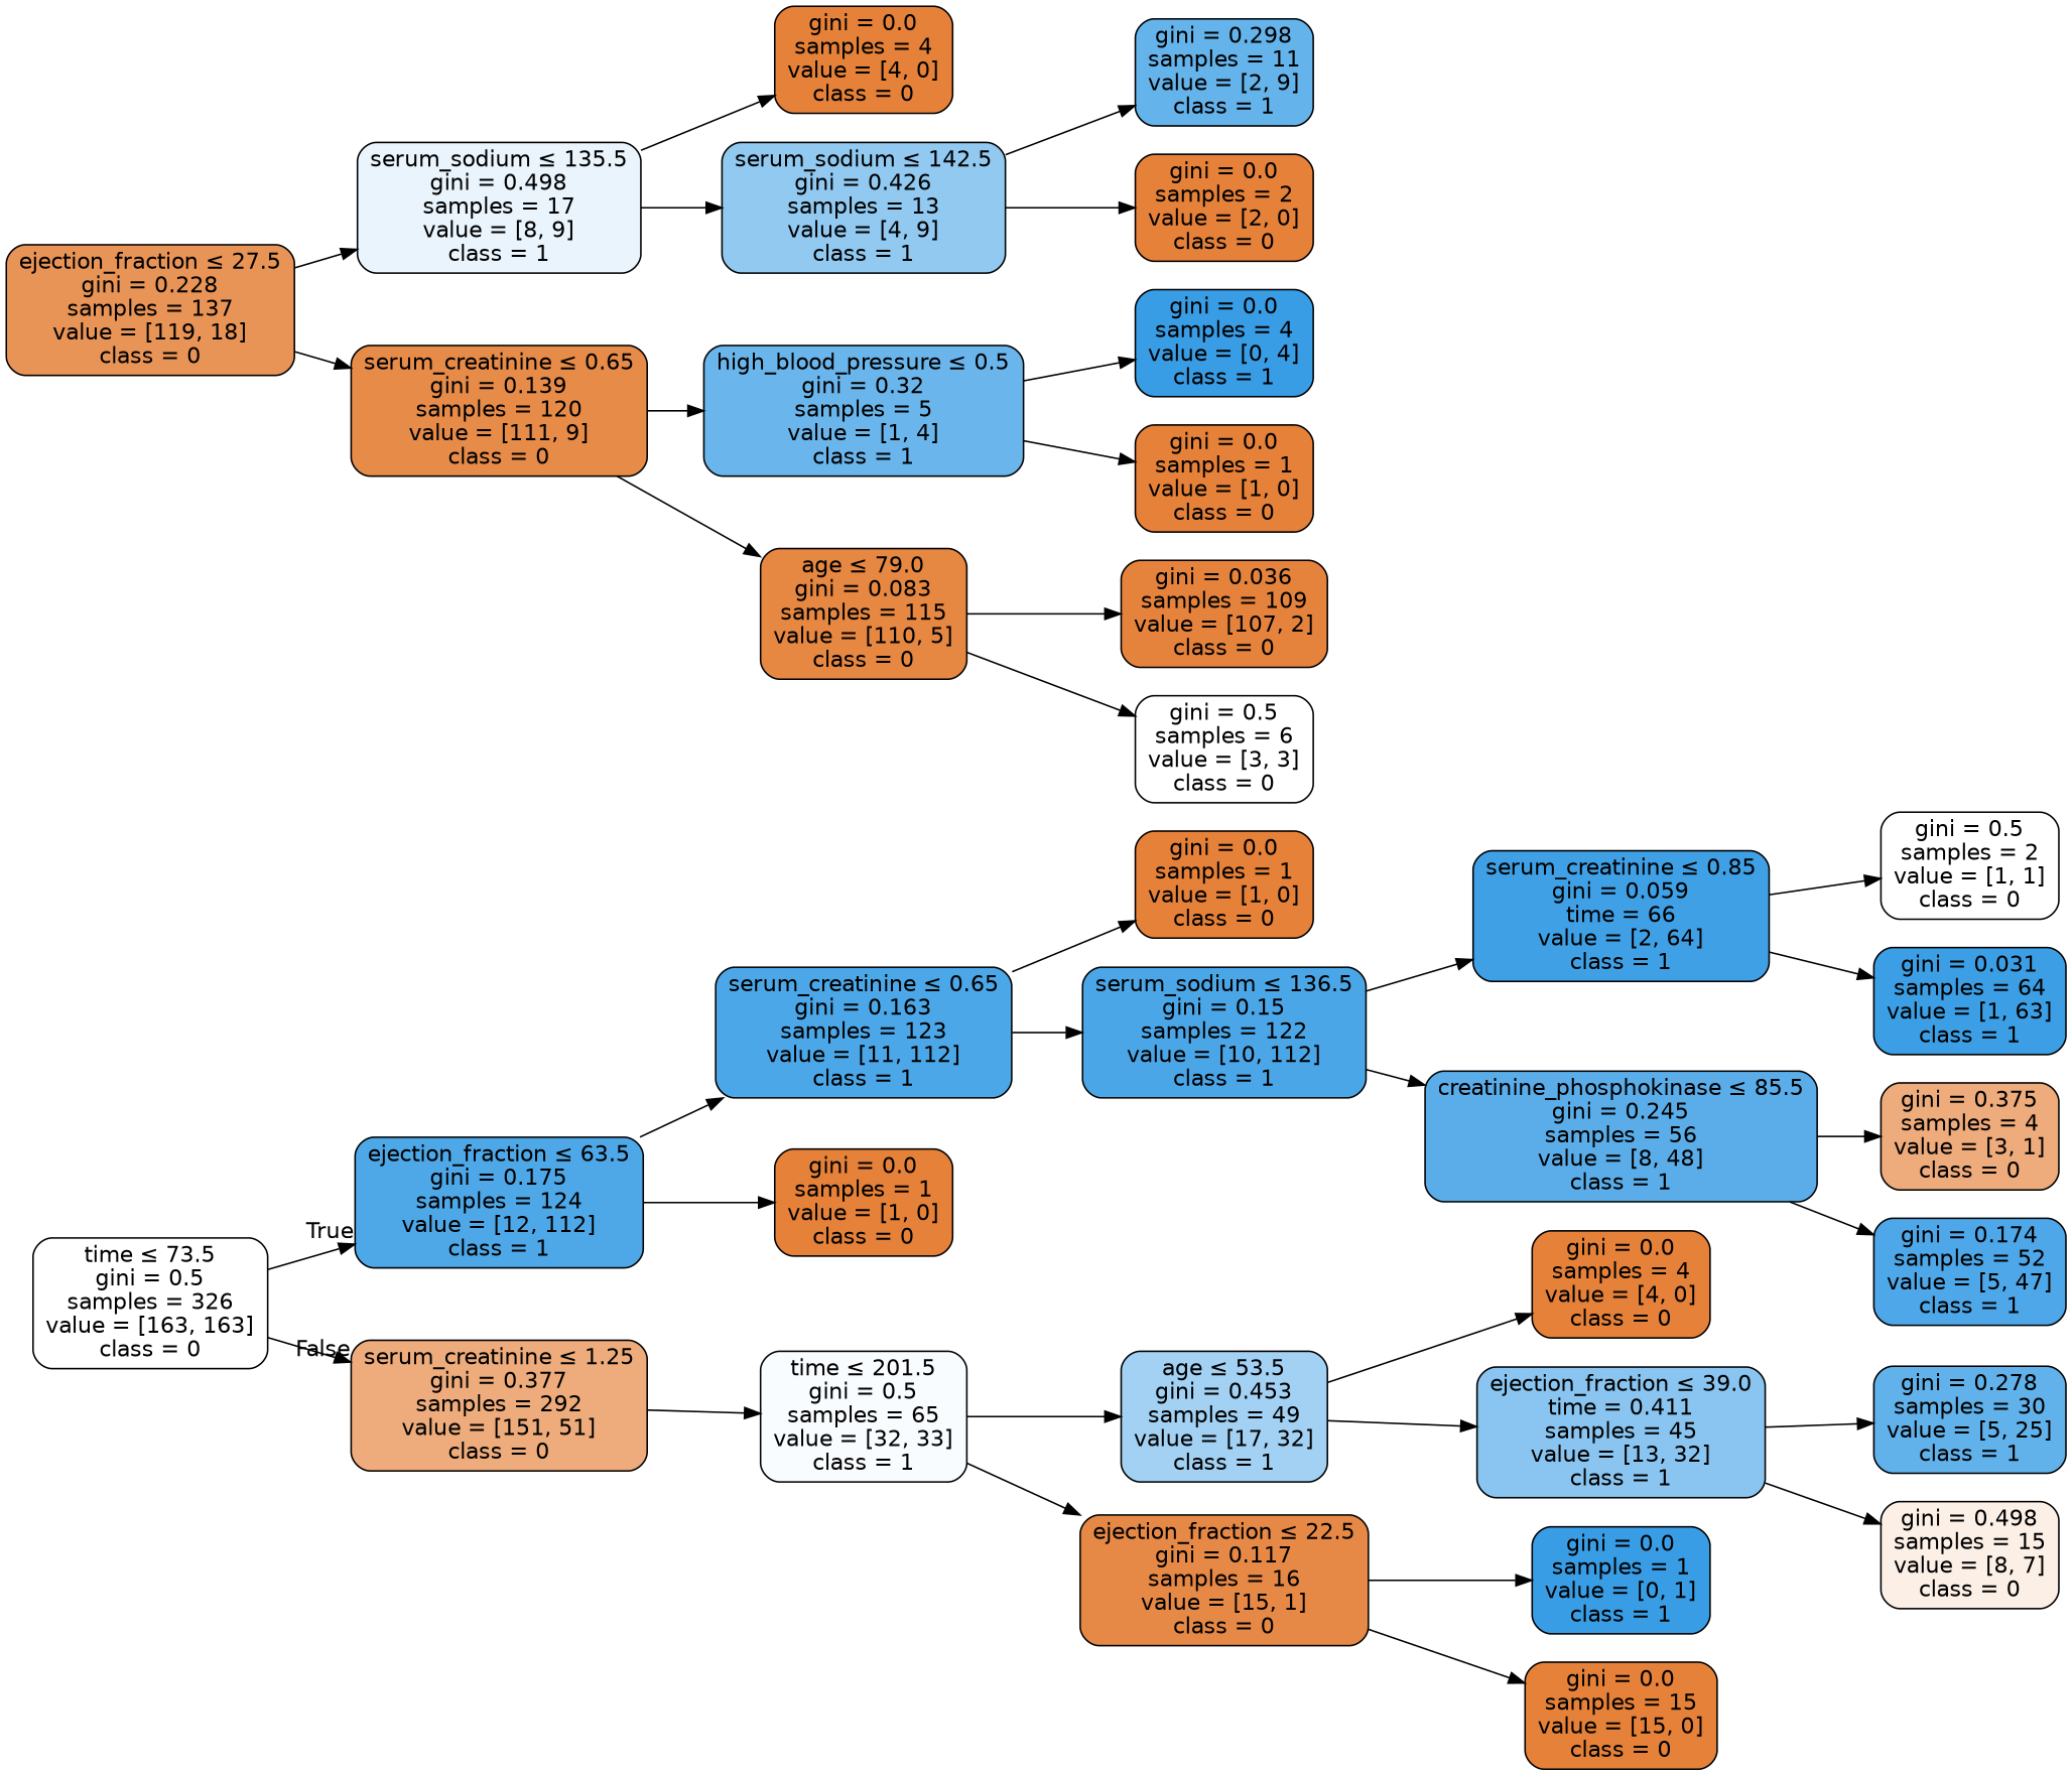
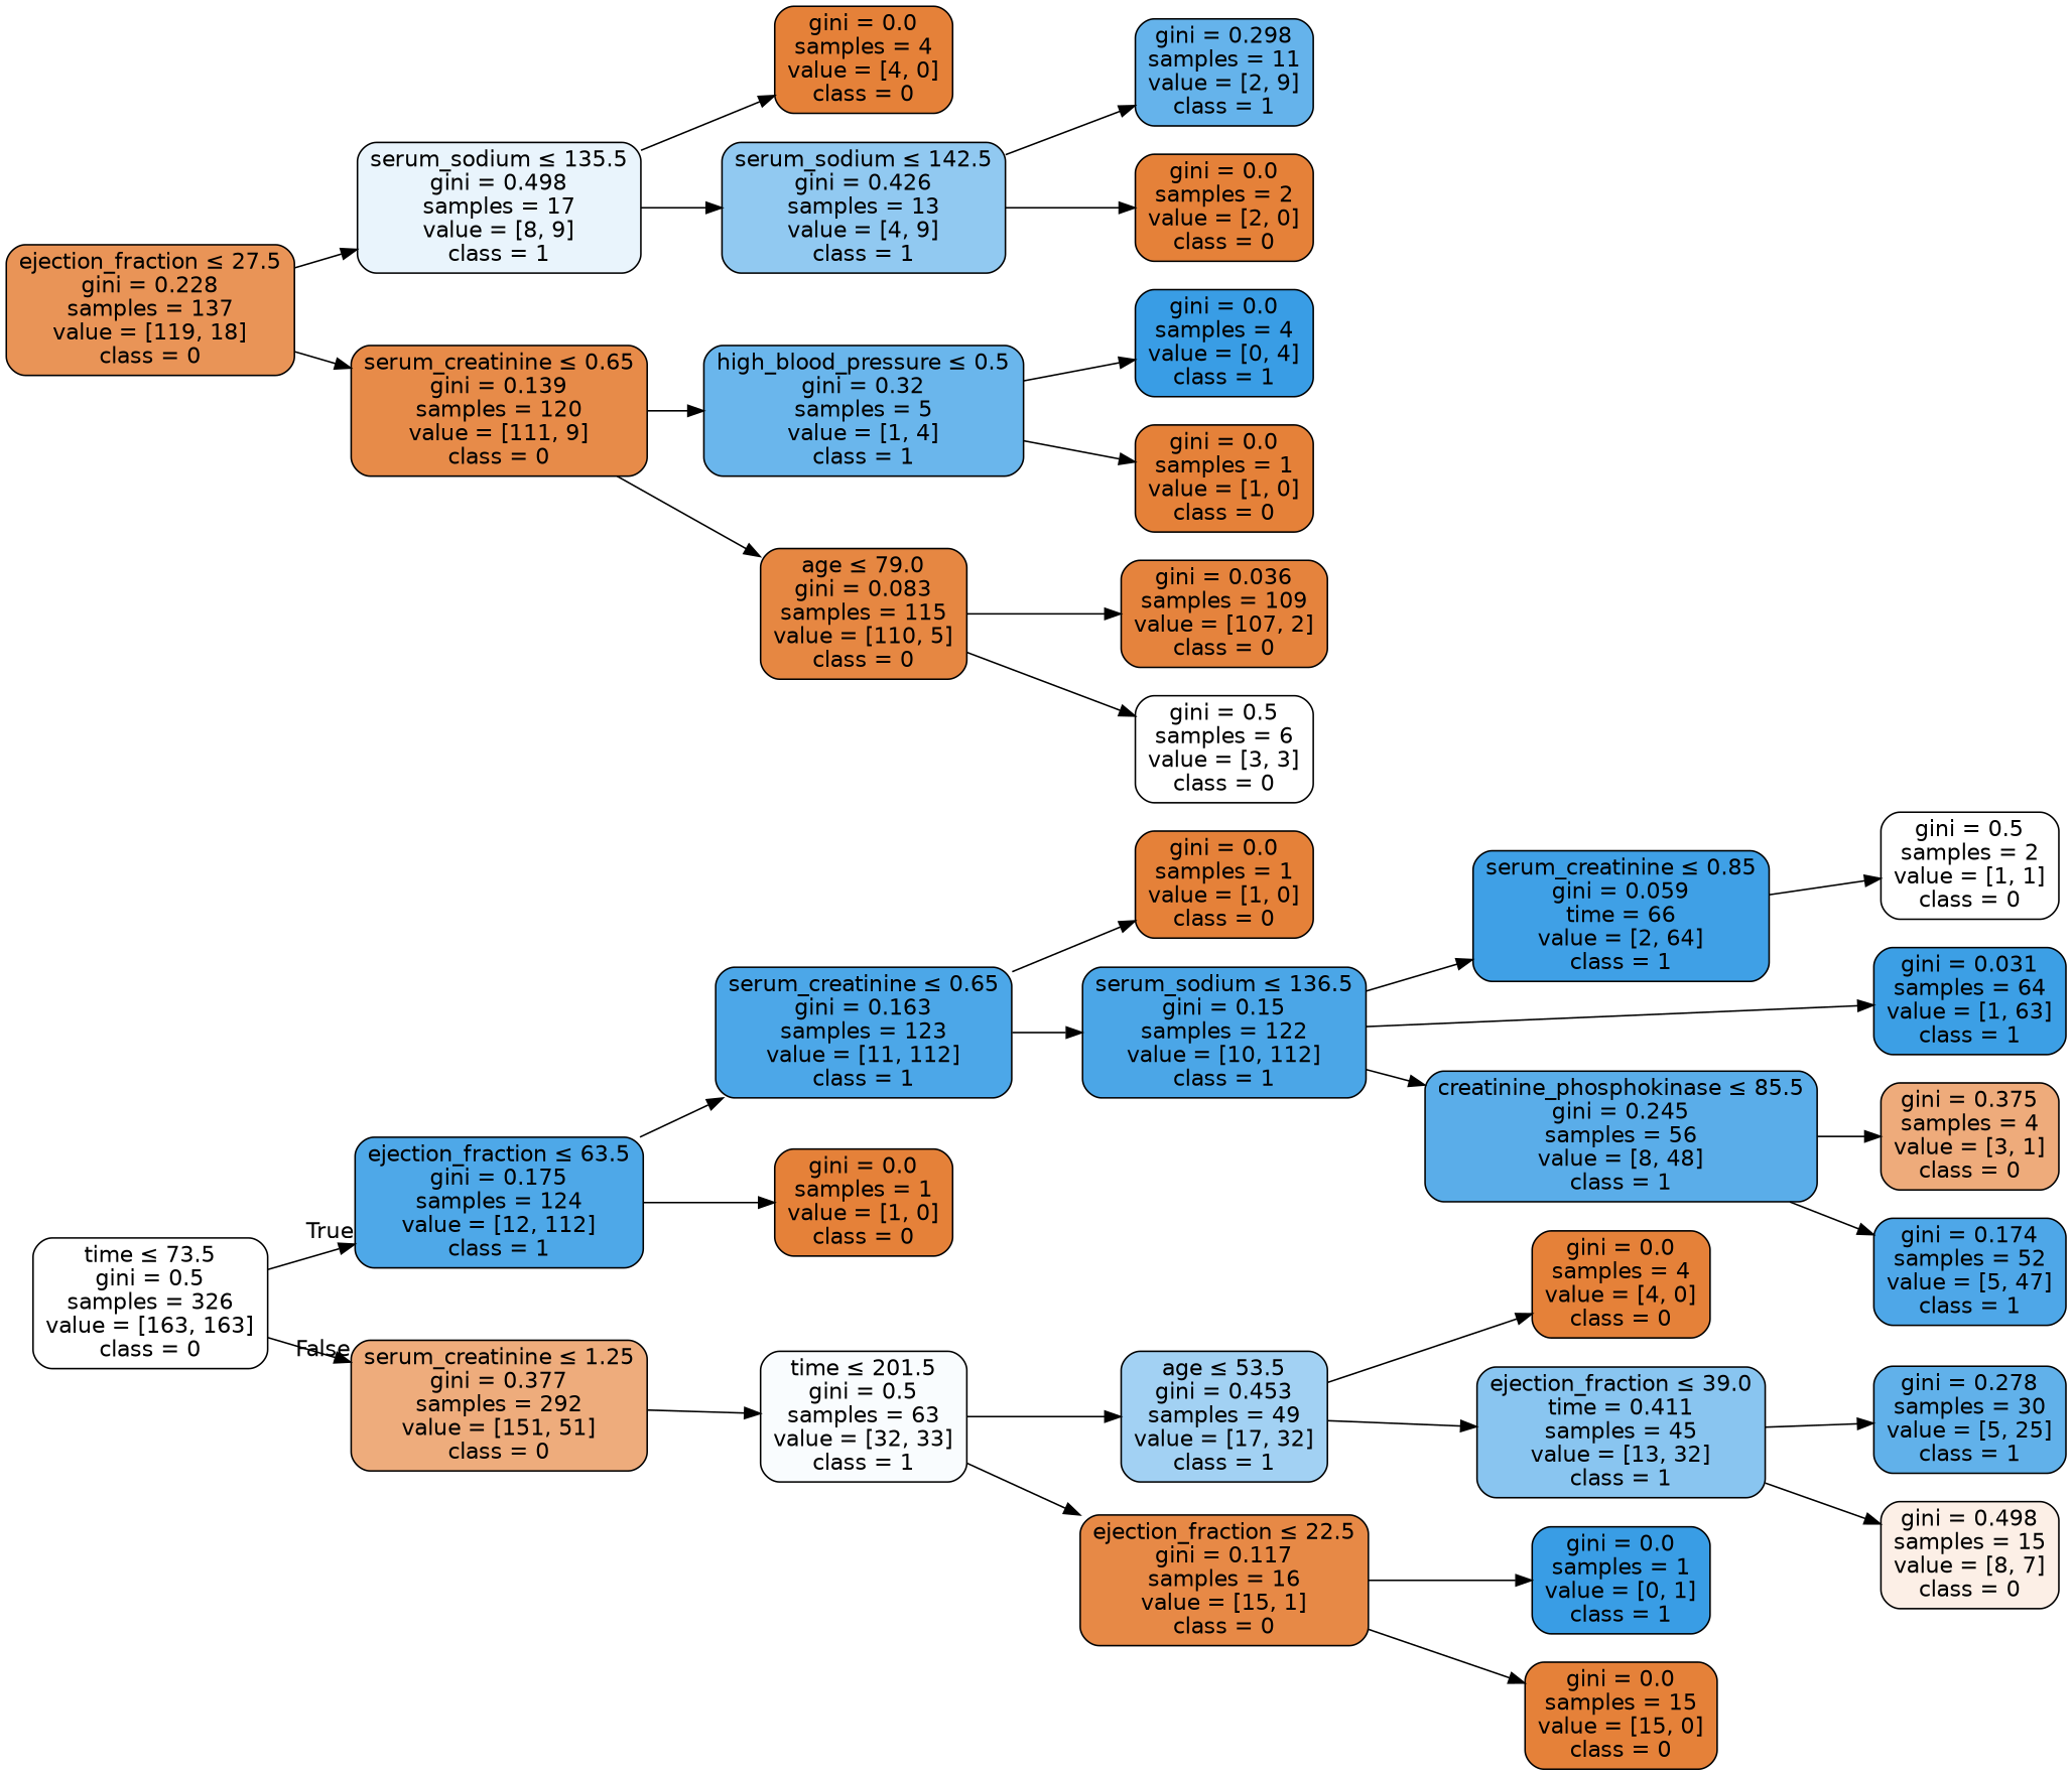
  digraph {
    rankdir=LR
    node [color=black fillcolor="#e58139" fontname=helvetica shape=box style="filled, rounded"]
    edge [fontname=helvetica]
    n1 [fillcolor="#ffffff" label=<time &le; 73.5<br/>gini = 0.5<br/>samples = 326<br/>value = [163, 163]<br/>class = 0>]
    n2 [fillcolor="#4ea8e8" label=<ejection_fraction &le; 63.5<br/>gini = 0.175<br/>samples = 124<br/>value = [12, 112]<br/>class = 1>]
    n3 [fillcolor="#eeac7c" label=<serum_creatinine &le; 1.25<br/>gini = 0.377<br/>samples = 292<br/>value = [151, 51]<br/>class = 0>]
    n4 [fillcolor="#4ca7e8" label=<serum_creatinine &le; 0.65<br/>gini = 0.163<br/>samples = 123<br/>value = [11, 112]<br/>class = 1>]
    n5 [label=<gini = 0.0<br/>samples = 1<br/>value = [1, 0]<br/>class = 0>]
-   n6 [fillcolor="#f9fcfe" label=<time &le; 201.5<br/>gini = 0.5<br/>samples = 65<br/>value = [32, 33]<br/>class = 1>]
+   n6 [fillcolor="#f9fcfe" label=<time &le; 201.5<br/>gini = 0.5<br/>samples = 63<br/>value = [32, 33]<br/>class = 1>]
    n7 [label=<gini = 0.0<br/>samples = 1<br/>value = [1, 0]<br/>class = 0>]
    n8 [fillcolor="#4ba6e7" label=<serum_sodium &le; 136.5<br/>gini = 0.15<br/>samples = 122<br/>value = [10, 112]<br/>class = 1>]
    n9 [fillcolor="#3fa0e6" label=<serum_creatinine &le; 0.85<br/>gini = 0.059<br/>time = 66<br/>value = [2, 64]<br/>class = 1>]
    n10 [fillcolor="#5aade9" label=<creatinine_phosphokinase &le; 85.5<br/>gini = 0.245<br/>samples = 56<br/>value = [8, 48]<br/>class = 1>]
    n11 [fillcolor="#ffffff" label=<gini = 0.5<br/>samples = 2<br/>value = [1, 1]<br/>class = 0>]
    n12 [fillcolor="#3c9fe5" label=<gini = 0.031<br/>samples = 64<br/>value = [1, 63]<br/>class = 1>]
    n13 [fillcolor="#eeab7b" label=<gini = 0.375<br/>samples = 4<br/>value = [3, 1]<br/>class = 0>]
    n14 [fillcolor="#4ea7e8" label=<gini = 0.174<br/>samples = 52<br/>value = [5, 47]<br/>class = 1>]
    n15 [fillcolor="#e99457" label=<ejection_fraction &le; 27.5<br/>gini = 0.228<br/>samples = 137<br/>value = [119, 18]<br/>class = 0>]
    n16 [fillcolor="#e9f4fc" label=<serum_sodium &le; 135.5<br/>gini = 0.498<br/>samples = 17<br/>value = [8, 9]<br/>class = 1>]
    n17 [fillcolor="#e78b49" label=<serum_creatinine &le; 0.65<br/>gini = 0.139<br/>samples = 120<br/>value = [111, 9]<br/>class = 0>]
    n18 [fillcolor="#a2d1f3" label=<age &le; 53.5<br/>gini = 0.453<br/>samples = 49<br/>value = [17, 32]<br/>class = 1>]
    n19 [fillcolor="#e78946" label=<ejection_fraction &le; 22.5<br/>gini = 0.117<br/>samples = 16<br/>value = [15, 1]<br/>class = 0>]
    n20 [label=<gini = 0.0<br/>samples = 4<br/>value = [4, 0]<br/>class = 0>]
    n21 [fillcolor="#91c9f1" label=<serum_sodium &le; 142.5<br/>gini = 0.426<br/>samples = 13<br/>value = [4, 9]<br/>class = 1>]
    n22 [fillcolor="#6ab6ec" label=<high_blood_pressure &le; 0.5<br/>gini = 0.32<br/>samples = 5<br/>value = [1, 4]<br/>class = 1>]
    n23 [fillcolor="#e68742" label=<age &le; 79.0<br/>gini = 0.083<br/>samples = 115<br/>value = [110, 5]<br/>class = 0>]
    n24 [fillcolor="#65b3eb" label=<gini = 0.298<br/>samples = 11<br/>value = [2, 9]<br/>class = 1>]
    n25 [label=<gini = 0.0<br/>samples = 2<br/>value = [2, 0]<br/>class = 0>]
    n26 [fillcolor="#399de5" label=<gini = 0.0<br/>samples = 4<br/>value = [0, 4]<br/>class = 1>]
    n27 [label=<gini = 0.0<br/>samples = 1<br/>value = [1, 0]<br/>class = 0>]
    n28 [fillcolor="#e5833d" label=<gini = 0.036<br/>samples = 109<br/>value = [107, 2]<br/>class = 0>]
    n29 [fillcolor="#ffffff" label=<gini = 0.5<br/>samples = 6<br/>value = [3, 3]<br/>class = 0>]
    n30 [label=<gini = 0.0<br/>samples = 4<br/>value = [4, 0]<br/>class = 0>]
    n31 [fillcolor="#89c5f0" label=<ejection_fraction &le; 39.0<br/>time = 0.411<br/>samples = 45<br/>value = [13, 32]<br/>class = 1>]
    n32 [fillcolor="#399de5" label=<gini = 0.0<br/>samples = 1<br/>value = [0, 1]<br/>class = 1>]
    n33 [label=<gini = 0.0<br/>samples = 15<br/>value = [15, 0]<br/>class = 0>]
    n34 [fillcolor="#61b1ea" label=<gini = 0.278<br/>samples = 30<br/>value = [5, 25]<br/>class = 1>]
    n35 [fillcolor="#fcefe6" label=<gini = 0.498<br/>samples = 15<br/>value = [8, 7]<br/>class = 0>]
    n1 -> n2 [headlabel=True labelangle=45 labeldistance=2.5]
    n1 -> n3 [headlabel=False labelangle=-45 labeldistance=2.5]
    n2 -> n4
    n2 -> n5
    n3 -> n6
    n4 -> n7
    n4 -> n8
    n6 -> n18
    n6 -> n19
    n8 -> n9
    n8 -> n10
    n9 -> n11
-   n9 -> n12
+   n8 -> n12
    n10 -> n13
    n10 -> n14
    n15 -> n16
    n15 -> n17
    n16 -> n20
    n16 -> n21
    n17 -> n22
    n17 -> n23
    n18 -> n30
    n18 -> n31
    n19 -> n32
    n19 -> n33
    n21 -> n24
    n21 -> n25
    n22 -> n26
    n22 -> n27
    n23 -> n28
    n23 -> n29
    n31 -> n34
    n31 -> n35
  }
